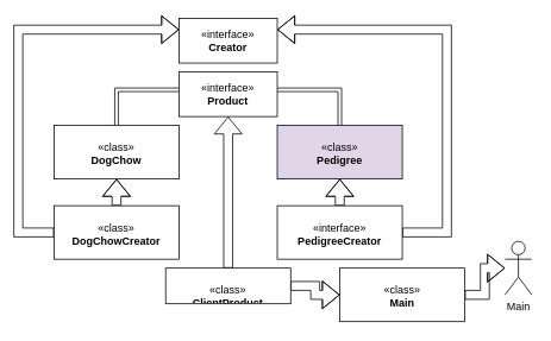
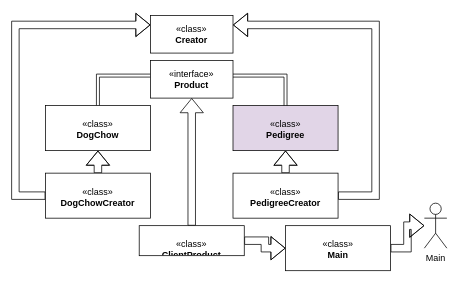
  <mxCell id="0" />
  <mxCell id="1" parent="0" />
  <mxCell id="2" style="edgeStyle=orthogonalEdgeStyle;shape=flexArrow;rounded=0;orthogonalLoop=1;jettySize=auto;html=1;entryX=0.5;entryY=1;entryDx=0;entryDy=0;" edge="1" parent="1" source="4" target="5"><mxGeometry relative="1" as="geometry" /></mxCell>
  <mxCell id="3" style="edgeStyle=orthogonalEdgeStyle;shape=flexArrow;rounded=0;orthogonalLoop=1;jettySize=auto;html=1;entryX=1;entryY=0.25;entryDx=0;entryDy=0;" edge="1" parent="1" source="4" target="19"><mxGeometry relative="1" as="geometry"><Array as="points"><mxPoint x="500" y="260" /><mxPoint x="500" y="33" /></Array></mxGeometry></mxCell>
- <mxCell id="4" value="&lt;p style=&quot;margin:0px;margin-top:4px;text-align:center;&quot;&gt;&lt;br&gt;«interface»&lt;br&gt;&lt;b&gt;PedigreeCreator&lt;/b&gt;&lt;/p&gt;" style="verticalAlign=top;align=left;overflow=fill;fontSize=12;fontFamily=Helvetica;html=1;whiteSpace=wrap;" vertex="1" parent="1"><mxGeometry x="310" y="230" width="140" height="60" as="geometry" /></mxCell>
+ <mxCell id="4" value="&lt;p style=&quot;margin:0px;margin-top:4px;text-align:center;&quot;&gt;&lt;br&gt;«class»&lt;br&gt;&lt;b&gt;PedigreeCreator&lt;/b&gt;&lt;/p&gt;" style="verticalAlign=top;align=left;overflow=fill;fontSize=12;fontFamily=Helvetica;html=1;whiteSpace=wrap;" vertex="1" parent="1"><mxGeometry x="310" y="230" width="140" height="60" as="geometry" /></mxCell>
  <mxCell id="5" value="&lt;p style=&quot;margin:0px;margin-top:4px;text-align:center;&quot;&gt;&lt;br&gt;«class»&lt;br&gt;&lt;b&gt;Pedigree&lt;/b&gt;&lt;/p&gt;" style="verticalAlign=top;align=left;overflow=fill;fontSize=12;fontFamily=Helvetica;html=1;whiteSpace=wrap;fillColor=#e1d5e7;" vertex="1" parent="1"><mxGeometry x="310" y="140" width="140" height="60" as="geometry" /></mxCell>
  <mxCell id="6" style="edgeStyle=orthogonalEdgeStyle;shape=link;rounded=0;orthogonalLoop=1;jettySize=auto;html=1;entryX=0.5;entryY=0;entryDx=0;entryDy=0;" edge="1" parent="1" source="8" target="5"><mxGeometry relative="1" as="geometry"><Array as="points"><mxPoint x="380" y="100" /></Array></mxGeometry></mxCell>
  <mxCell id="7" style="edgeStyle=orthogonalEdgeStyle;shape=link;rounded=0;orthogonalLoop=1;jettySize=auto;html=1;entryX=0.5;entryY=0;entryDx=0;entryDy=0;" edge="1" parent="1" source="8" target="9"><mxGeometry relative="1" as="geometry"><Array as="points"><mxPoint x="130" y="100" /></Array></mxGeometry></mxCell>
  <mxCell id="8" value="«interface»&lt;br&gt;&lt;b&gt;Product&lt;/b&gt;" style="html=1;whiteSpace=wrap;" vertex="1" parent="1"><mxGeometry x="200" y="80" width="110" height="50" as="geometry" /></mxCell>
  <mxCell id="9" value="&lt;p style=&quot;margin:0px;margin-top:4px;text-align:center;&quot;&gt;&lt;br&gt;«class»&lt;br&gt;&lt;b&gt;DogChow&lt;/b&gt;&lt;/p&gt;" style="verticalAlign=top;align=left;overflow=fill;fontSize=12;fontFamily=Helvetica;html=1;whiteSpace=wrap;" vertex="1" parent="1"><mxGeometry x="60" y="140" width="140" height="60" as="geometry" /></mxCell>
  <mxCell id="10" style="edgeStyle=orthogonalEdgeStyle;shape=flexArrow;rounded=0;orthogonalLoop=1;jettySize=auto;html=1;entryX=0.5;entryY=1;entryDx=0;entryDy=0;" edge="1" parent="1" source="12" target="9"><mxGeometry relative="1" as="geometry"><mxPoint x="130" y="150" as="targetPoint" /></mxGeometry></mxCell>
  <mxCell id="11" style="edgeStyle=orthogonalEdgeStyle;shape=flexArrow;rounded=0;orthogonalLoop=1;jettySize=auto;html=1;entryX=0;entryY=0.25;entryDx=0;entryDy=0;" edge="1" parent="1" source="12" target="19"><mxGeometry relative="1" as="geometry"><Array as="points"><mxPoint x="20" y="260" /><mxPoint x="20" y="33" /></Array></mxGeometry></mxCell>
  <mxCell id="12" value="&lt;p style=&quot;margin:0px;margin-top:4px;text-align:center;&quot;&gt;&lt;br&gt;«class»&lt;br&gt;&lt;b&gt;DogChowCreator&lt;/b&gt;&lt;/p&gt;" style="verticalAlign=top;align=left;overflow=fill;fontSize=12;fontFamily=Helvetica;html=1;whiteSpace=wrap;" vertex="1" parent="1"><mxGeometry x="60" y="230" width="140" height="60" as="geometry" /></mxCell>
  <mxCell id="13" style="edgeStyle=orthogonalEdgeStyle;shape=flexArrow;rounded=0;orthogonalLoop=1;jettySize=auto;html=1;entryX=0.5;entryY=1;entryDx=0;entryDy=0;" edge="1" parent="1" source="15" target="8"><mxGeometry relative="1" as="geometry" /></mxCell>
  <mxCell id="14" style="edgeStyle=orthogonalEdgeStyle;shape=flexArrow;rounded=0;orthogonalLoop=1;jettySize=auto;html=1;entryX=0;entryY=0.5;entryDx=0;entryDy=0;" edge="1" parent="1" source="15" target="17"><mxGeometry relative="1" as="geometry" /></mxCell>
  <mxCell id="15" value="&lt;p style=&quot;margin:0px;margin-top:4px;text-align:center;&quot;&gt;&lt;br&gt;«class»&lt;br&gt;&lt;b&gt;ClientProduct&lt;/b&gt;&lt;/p&gt;" style="verticalAlign=top;align=left;overflow=fill;fontSize=12;fontFamily=Helvetica;html=1;whiteSpace=wrap;" vertex="1" parent="1"><mxGeometry x="185" y="300" width="140" height="40" as="geometry" /></mxCell>
  <mxCell id="16" style="edgeStyle=orthogonalEdgeStyle;shape=flexArrow;rounded=0;orthogonalLoop=1;jettySize=auto;html=1;" edge="1" parent="1" source="17" target="18"><mxGeometry relative="1" as="geometry"><mxPoint x="580" y="300" as="targetPoint" /></mxGeometry></mxCell>
  <mxCell id="17" value="&lt;p style=&quot;margin:0px;margin-top:4px;text-align:center;&quot;&gt;&lt;br&gt;«class»&lt;br&gt;&lt;b&gt;Main&lt;/b&gt;&lt;/p&gt;" style="verticalAlign=top;align=left;overflow=fill;fontSize=12;fontFamily=Helvetica;html=1;whiteSpace=wrap;" vertex="1" parent="1"><mxGeometry x="380" y="300" width="140" height="60" as="geometry" /></mxCell>
  <mxCell id="18" value="Main" style="shape=umlActor;verticalLabelPosition=bottom;verticalAlign=top;html=1;" vertex="1" parent="1"><mxGeometry x="565" y="270" width="30" height="60" as="geometry" /></mxCell>
- <mxCell id="19" value="«interface»&lt;br&gt;&lt;b&gt;Creator&lt;/b&gt;" style="html=1;whiteSpace=wrap;" vertex="1" parent="1"><mxGeometry x="200" y="20" width="110" height="50" as="geometry" /></mxCell>
+ <mxCell id="19" value="«class»&lt;br&gt;&lt;b&gt;Creator&lt;/b&gt;" style="html=1;whiteSpace=wrap;" vertex="1" parent="1"><mxGeometry x="200" y="20" width="110" height="50" as="geometry" /></mxCell>
